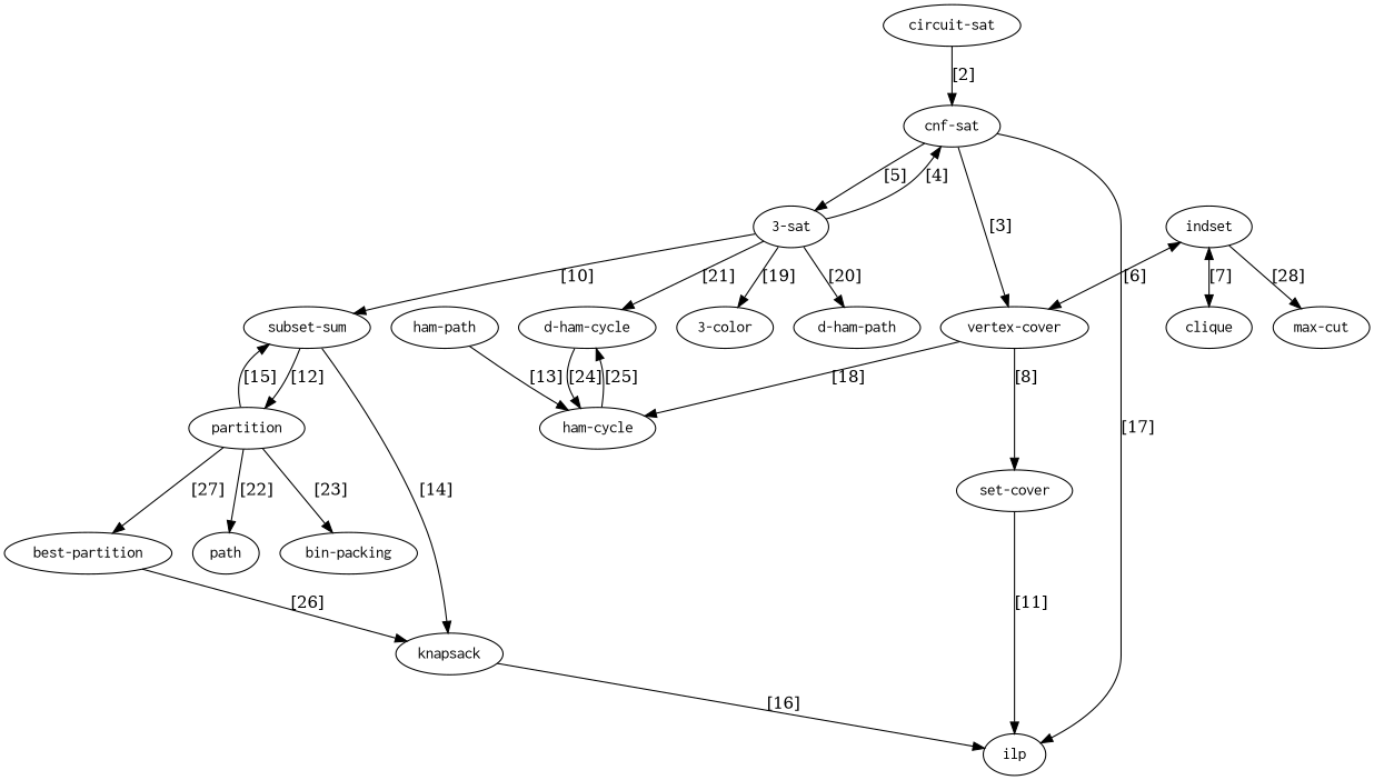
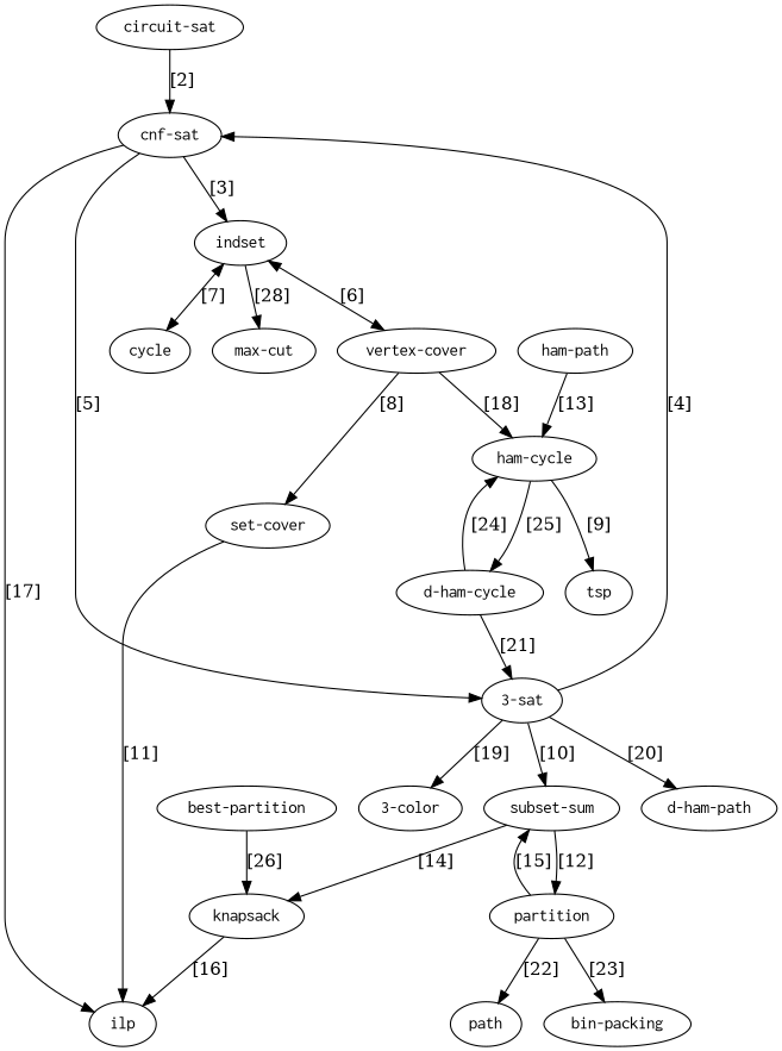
  digraph {
    rankdir=TB
    node [fontname=courier]
    "circuit-sat"
    "cnf-sat"
    "3-sat"
    indset
    ilp
    "subset-sum"
    "3-color"
    "d-ham-path"
    "d-ham-cycle"
    "vertex-cover"
-   clique
+   clique [label=cycle]
    "max-cut"
    partition
    knapsack
    "ham-cycle"
    "set-cover"
+   tsp
    "ham-path"
    "best-partition"
    n20 [label=path]
    "bin-packing"
    "circuit-sat" -> "cnf-sat" [label="[2]"]
    "cnf-sat" -> "3-sat" [label="[5]"]
-   "cnf-sat" -> "vertex-cover" [label="[3]"]
+   "cnf-sat" -> indset [label="[3]"]
    "cnf-sat" -> ilp [label="[17]"]
    "3-sat" -> "cnf-sat" [label="[4]"]
    "3-sat" -> "subset-sum" [label="[10]"]
    "3-sat" -> "3-color" [label="[19]"]
    "3-sat" -> "d-ham-path" [label="[20]"]
-   "3-sat" -> "d-ham-cycle" [label="[21]"]
+   "d-ham-cycle" -> "3-sat" [label="[21]"]
    indset -> "vertex-cover" [dir=both label="[6]"]
    indset -> clique [dir=both label="[7]"]
    indset -> "max-cut" [label="[28]"]
    "subset-sum" -> partition [label="[12]"]
    "subset-sum" -> knapsack [label="[14]"]
    "d-ham-cycle" -> "ham-cycle" [label="[24]"]
    "vertex-cover" -> "ham-cycle" [label="[18]"]
    "vertex-cover" -> "set-cover" [label="[8]"]
    partition -> "subset-sum" [label="[15]"]
-   partition -> "best-partition" [label="[27]"]
    partition -> n20 [label="[22]"]
    partition -> "bin-packing" [label="[23]"]
    knapsack -> ilp [label="[16]"]
    "ham-cycle" -> "d-ham-cycle" [label="[25]"]
+   "ham-cycle" -> tsp [label="[9]"]
    "set-cover" -> ilp [label="[11]"]
    "ham-path" -> "ham-cycle" [label="[13]"]
    "best-partition" -> knapsack [label="[26]"]
  }
